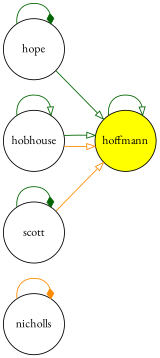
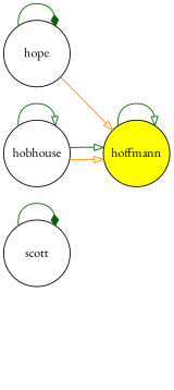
  digraph {
    fontname="EB Garamond"
    rankdir=LR
    node [fillcolor=white fixedsize=true fontname="EB Garamond" shape=circle style=filled]
    edge [arrowhead=onormal color=darkgreen fontname="EB Garamond" penwidth=1]
-   nicholls [height=1 width=1]
    hoffmann [fillcolor=yellow height=1 width=1]
    hope [height=1 width=1]
    hobhouse [height=1 width=1]
    scott [height=1 width=1]
-   nicholls -> nicholls [arrowhead=diamond color=darkorange]
    hoffmann -> hoffmann
-   hope -> hoffmann
+   hope -> hoffmann [color=darkorange]
    hope -> hope [arrowhead=diamond]
    hobhouse -> hoffmann [color=darkorange]
    hobhouse -> hoffmann
    hobhouse -> hobhouse
-   scott -> hoffmann [color=darkorange]
    scott -> scott [arrowhead=diamond]
  }
